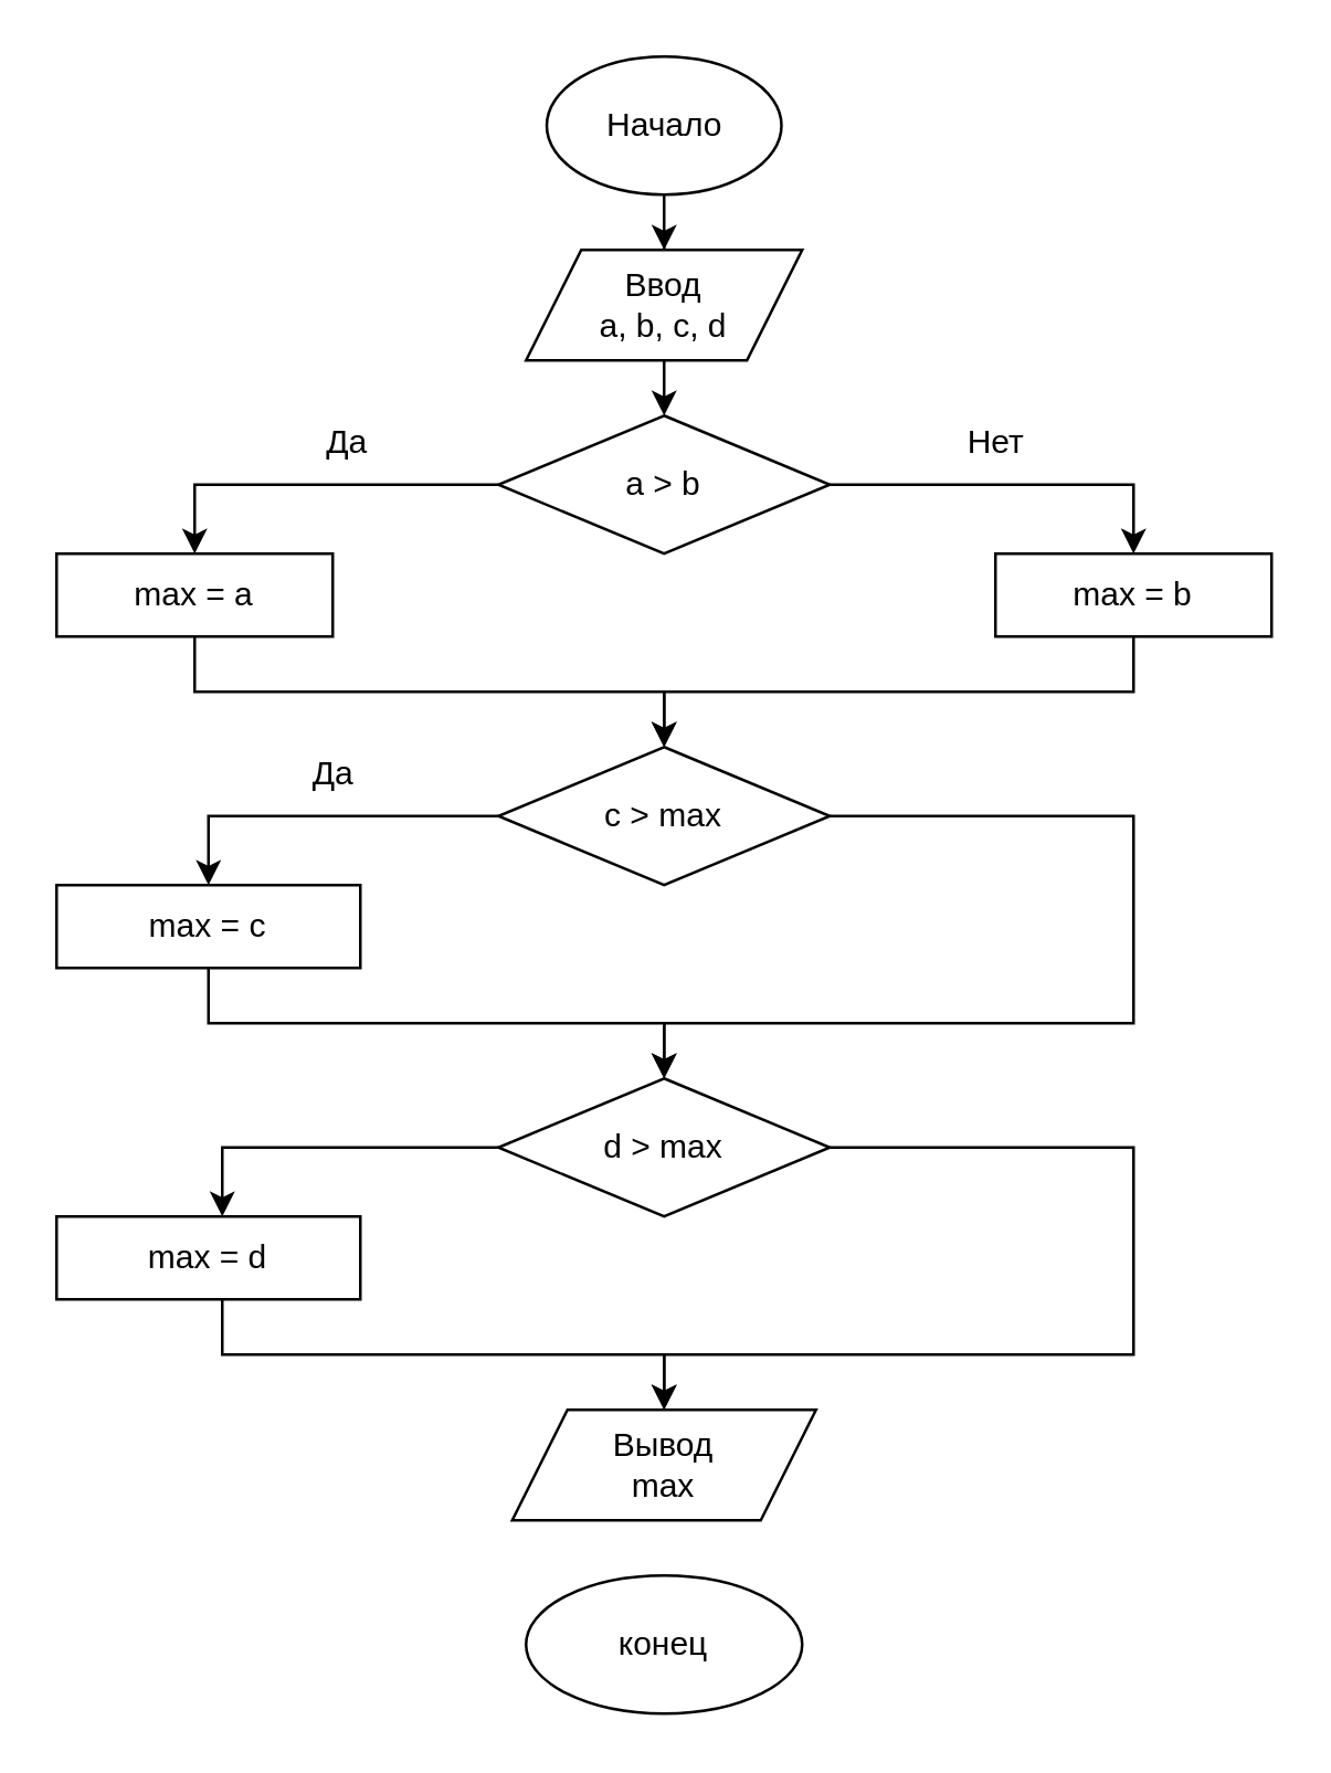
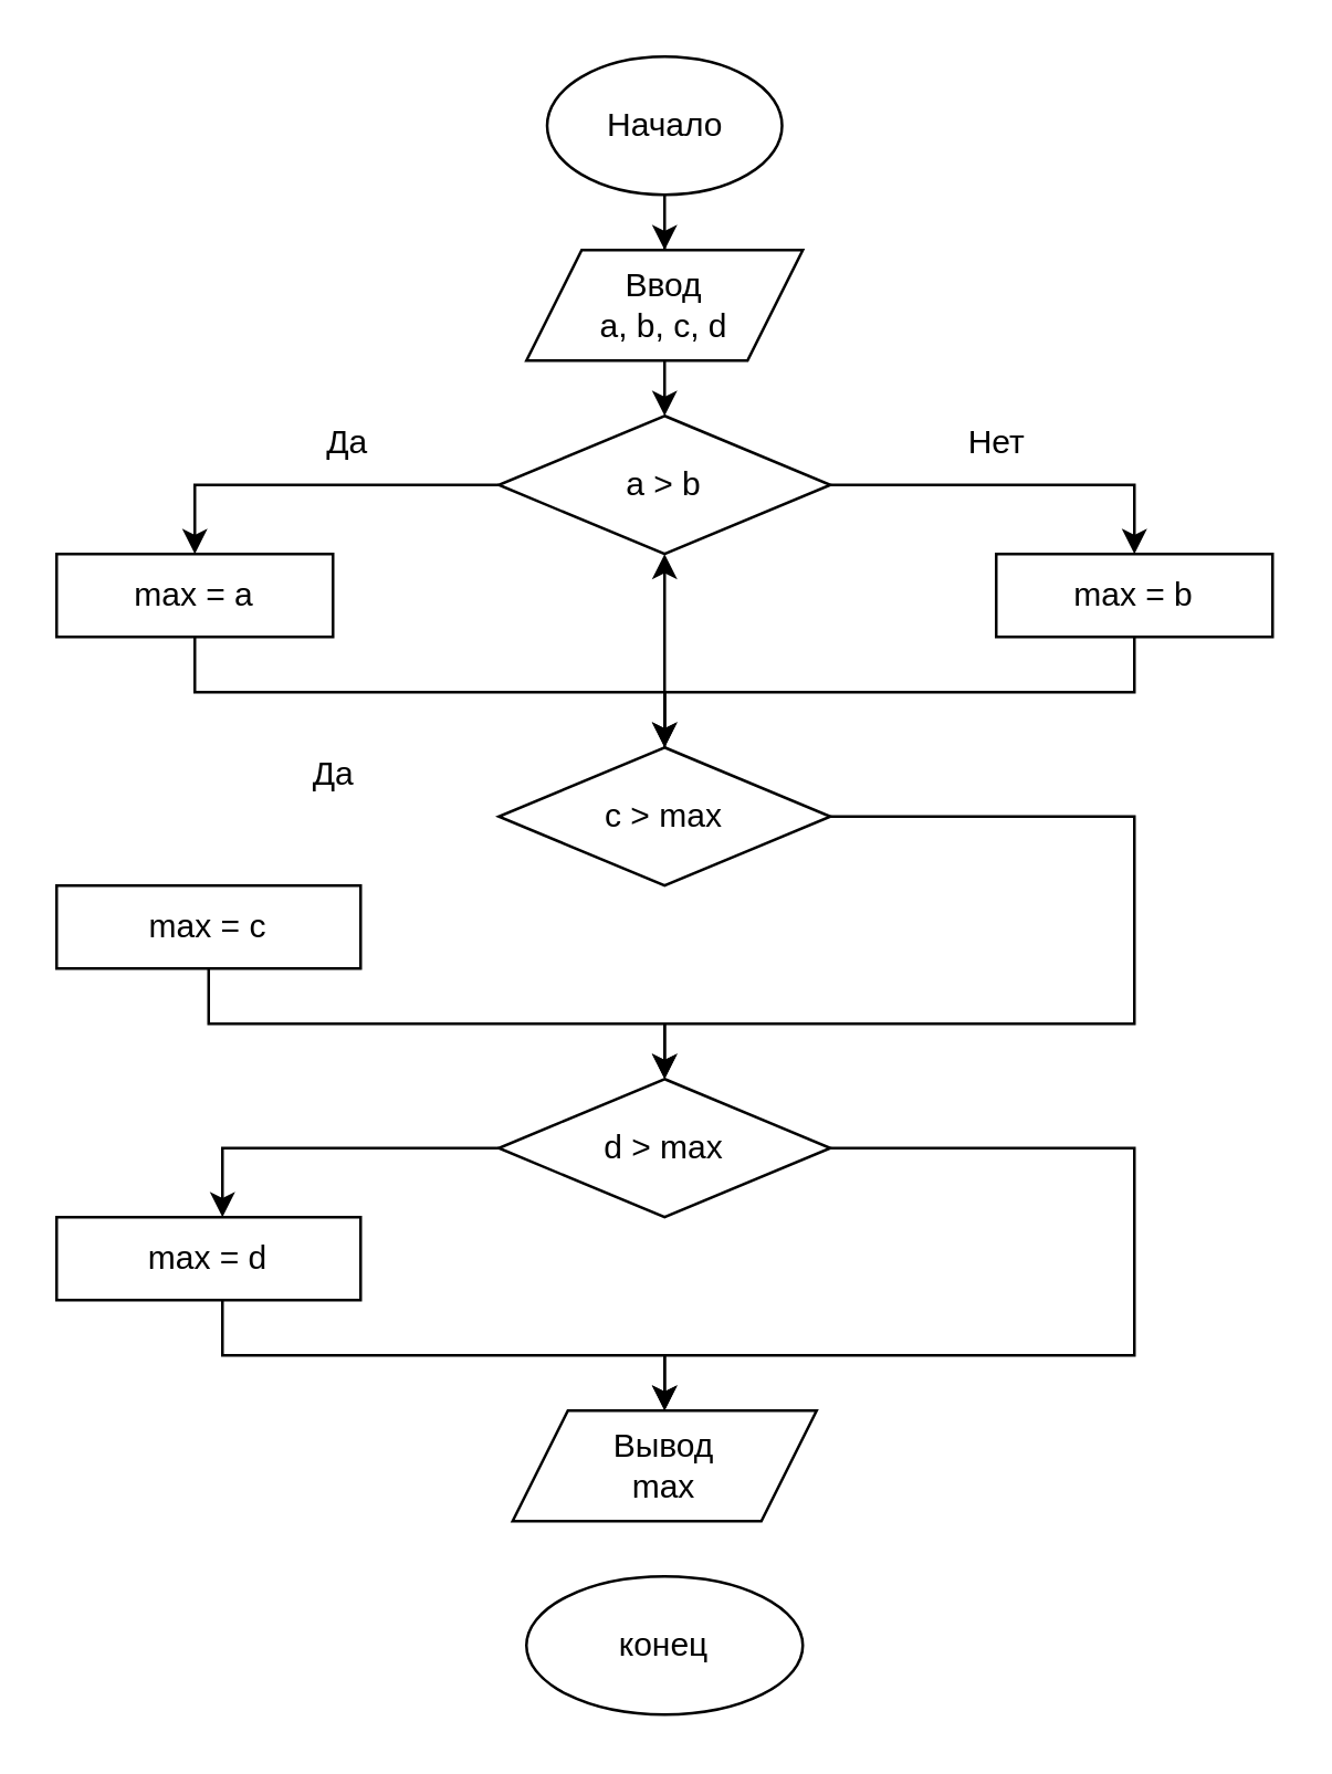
  <mxCell id="0" />
  <mxCell id="1" parent="0" />
  <mxCell id="2" value="" style="edgeStyle=orthogonalEdgeStyle;rounded=0;orthogonalLoop=1;jettySize=auto;html=1;" edge="1" parent="1" source="3" target="5"><mxGeometry relative="1" as="geometry" /></mxCell>
  <mxCell id="3" value="Начало" style="ellipse;whiteSpace=wrap;html=1;" parent="1" vertex="1"><mxGeometry x="197.5" y="20" width="85" height="50" as="geometry" /></mxCell>
  <mxCell id="4" value="" style="edgeStyle=orthogonalEdgeStyle;rounded=0;orthogonalLoop=1;jettySize=auto;html=1;" parent="1" source="5" edge="1"><mxGeometry relative="1" as="geometry"><mxPoint x="240" y="150" as="targetPoint" /></mxGeometry></mxCell>
  <mxCell id="5" value="Ввод&lt;br&gt;a, b, c, d" style="shape=parallelogram;perimeter=parallelogramPerimeter;whiteSpace=wrap;html=1;fixedSize=1;" parent="1" vertex="1"><mxGeometry x="190" y="90" width="100" height="40" as="geometry" /></mxCell>
  <mxCell id="6" value="" style="edgeStyle=orthogonalEdgeStyle;rounded=0;orthogonalLoop=1;jettySize=auto;html=1;" parent="1" source="7" target="9" edge="1"><mxGeometry relative="1" as="geometry"><Array as="points"><mxPoint x="70" y="175" /></Array></mxGeometry></mxCell>
  <mxCell id="7" value="a &amp;gt; b" style="rhombus;whiteSpace=wrap;html=1;" parent="1" vertex="1"><mxGeometry x="180" y="150" width="120" height="50" as="geometry" /></mxCell>
  <mxCell id="8" style="edgeStyle=orthogonalEdgeStyle;rounded=0;orthogonalLoop=1;jettySize=auto;html=1;" edge="1" parent="1" source="9"><mxGeometry relative="1" as="geometry"><mxPoint x="240" y="270" as="targetPoint" /><Array as="points"><mxPoint x="70" y="250" /><mxPoint x="240" y="250" /></Array></mxGeometry></mxCell>
  <mxCell id="9" value="max = a" style="rounded=0;whiteSpace=wrap;html=1;fontFamily=Helvetica;fontSize=12;fontColor=#000000;align=center;strokeColor=#000000;fillColor=#ffffff;" parent="1" vertex="1"><mxGeometry x="20" y="200" width="100" height="30" as="geometry" /></mxCell>
  <mxCell id="10" value="конец" style="ellipse;whiteSpace=wrap;html=1;" parent="1" vertex="1"><mxGeometry x="190" y="570" width="100" height="50" as="geometry" /></mxCell>
  <mxCell id="11" style="edgeStyle=orthogonalEdgeStyle;rounded=0;orthogonalLoop=1;jettySize=auto;html=1;" edge="1" parent="1" source="12"><mxGeometry relative="1" as="geometry"><mxPoint x="240" y="270" as="targetPoint" /><Array as="points"><mxPoint x="410" y="250" /><mxPoint x="240" y="250" /></Array></mxGeometry></mxCell>
  <mxCell id="12" value="max = b" style="rounded=0;whiteSpace=wrap;html=1;fontFamily=Helvetica;fontSize=12;fontColor=#000000;align=center;strokeColor=#000000;fillColor=#ffffff;" vertex="1" parent="1"><mxGeometry x="360" y="200" width="100" height="30" as="geometry" /></mxCell>
  <mxCell id="13" value="" style="edgeStyle=orthogonalEdgeStyle;rounded=0;orthogonalLoop=1;jettySize=auto;html=1;exitX=1;exitY=0.5;exitDx=0;exitDy=0;" edge="1" parent="1" source="7" target="12"><mxGeometry relative="1" as="geometry"><Array as="points"><mxPoint x="410" y="175" /></Array><mxPoint x="300" y="175" as="sourcePoint" /><mxPoint x="240" y="270" as="targetPoint" /></mxGeometry></mxCell>
  <mxCell id="14" value="Да" style="text;html=1;align=center;verticalAlign=middle;resizable=0;points=[];autosize=1;" vertex="1" parent="1"><mxGeometry x="110" y="150" width="30" height="20" as="geometry" /></mxCell>
  <mxCell id="15" value="Нет" style="text;html=1;align=center;verticalAlign=middle;resizable=0;points=[];autosize=1;" vertex="1" parent="1"><mxGeometry x="340" y="150" width="40" height="20" as="geometry" /></mxCell>
- <mxCell id="16" style="edgeStyle=orthogonalEdgeStyle;rounded=0;orthogonalLoop=1;jettySize=auto;html=1;entryX=0.5;entryY=0;entryDx=0;entryDy=0;" edge="1" parent="1" source="18" target="20"><mxGeometry relative="1" as="geometry" /></mxCell>
+ <mxCell id="16" style="edgeStyle=orthogonalEdgeStyle;rounded=0;orthogonalLoop=1;jettySize=auto;html=1;" edge="1" parent="1" source="18" target="7"><mxGeometry relative="1" as="geometry" /></mxCell>
  <mxCell id="17" style="edgeStyle=orthogonalEdgeStyle;rounded=0;orthogonalLoop=1;jettySize=auto;html=1;" edge="1" parent="1" source="18"><mxGeometry relative="1" as="geometry"><mxPoint x="240" y="390" as="targetPoint" /><Array as="points"><mxPoint x="410" y="295" /><mxPoint x="410" y="370" /><mxPoint x="240" y="370" /></Array></mxGeometry></mxCell>
  <mxCell id="18" value="c &amp;gt; max" style="rhombus;whiteSpace=wrap;html=1;" vertex="1" parent="1"><mxGeometry x="180" y="270" width="120" height="50" as="geometry" /></mxCell>
  <mxCell id="19" style="edgeStyle=orthogonalEdgeStyle;rounded=0;orthogonalLoop=1;jettySize=auto;html=1;entryX=0.5;entryY=0;entryDx=0;entryDy=0;" edge="1" parent="1" source="20" target="25"><mxGeometry relative="1" as="geometry"><mxPoint x="240" y="500" as="targetPoint" /><Array as="points"><mxPoint x="75" y="370" /><mxPoint x="240" y="370" /></Array></mxGeometry></mxCell>
  <mxCell id="20" value="max = c" style="rounded=0;whiteSpace=wrap;html=1;" vertex="1" parent="1"><mxGeometry x="20" y="320" width="110" height="30" as="geometry" /></mxCell>
  <mxCell id="21" value="Вывод&lt;br&gt;max" style="shape=parallelogram;perimeter=parallelogramPerimeter;whiteSpace=wrap;html=1;fixedSize=1;" vertex="1" parent="1"><mxGeometry x="185" y="510" width="110" height="40" as="geometry" /></mxCell>
  <mxCell id="22" value="Да" style="text;html=1;align=center;verticalAlign=middle;resizable=0;points=[];autosize=1;" vertex="1" parent="1"><mxGeometry x="105" y="270" width="30" height="20" as="geometry" /></mxCell>
  <mxCell id="23" value="" style="edgeStyle=orthogonalEdgeStyle;rounded=0;orthogonalLoop=1;jettySize=auto;html=1;" edge="1" parent="1" source="25" target="27"><mxGeometry relative="1" as="geometry"><Array as="points"><mxPoint x="80" y="415" /></Array></mxGeometry></mxCell>
  <mxCell id="24" style="edgeStyle=orthogonalEdgeStyle;rounded=0;orthogonalLoop=1;jettySize=auto;html=1;" edge="1" parent="1" source="25"><mxGeometry relative="1" as="geometry"><mxPoint x="240" y="510" as="targetPoint" /><Array as="points"><mxPoint x="410" y="415" /><mxPoint x="410" y="490" /><mxPoint x="240" y="490" /></Array></mxGeometry></mxCell>
  <mxCell id="25" value="d &amp;gt; max" style="rhombus;whiteSpace=wrap;html=1;" vertex="1" parent="1"><mxGeometry x="180" y="390" width="120" height="50" as="geometry" /></mxCell>
  <mxCell id="26" style="edgeStyle=orthogonalEdgeStyle;rounded=0;orthogonalLoop=1;jettySize=auto;html=1;entryX=0.5;entryY=0;entryDx=0;entryDy=0;" edge="1" parent="1" source="27" target="21"><mxGeometry relative="1" as="geometry"><Array as="points"><mxPoint x="80" y="490" /><mxPoint x="240" y="490" /></Array></mxGeometry></mxCell>
  <mxCell id="27" value="max = d" style="rounded=0;whiteSpace=wrap;html=1;" vertex="1" parent="1"><mxGeometry x="20" y="440" width="110" height="30" as="geometry" /></mxCell>
